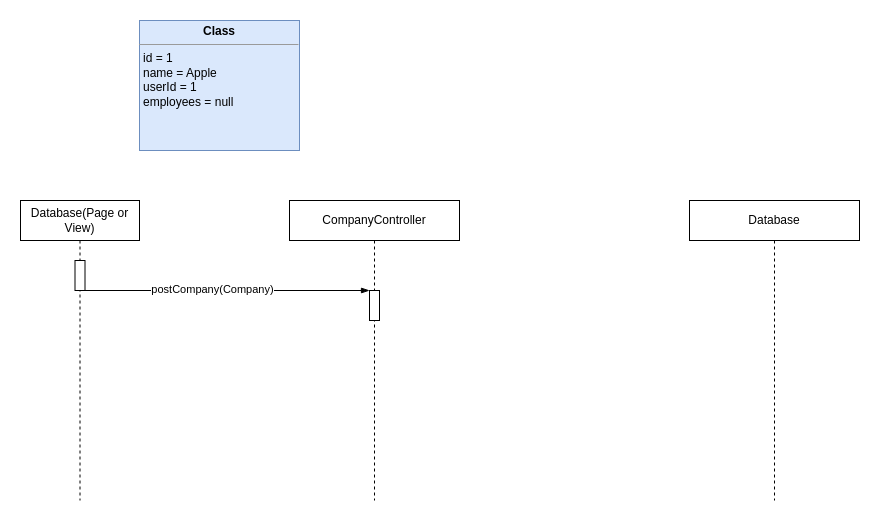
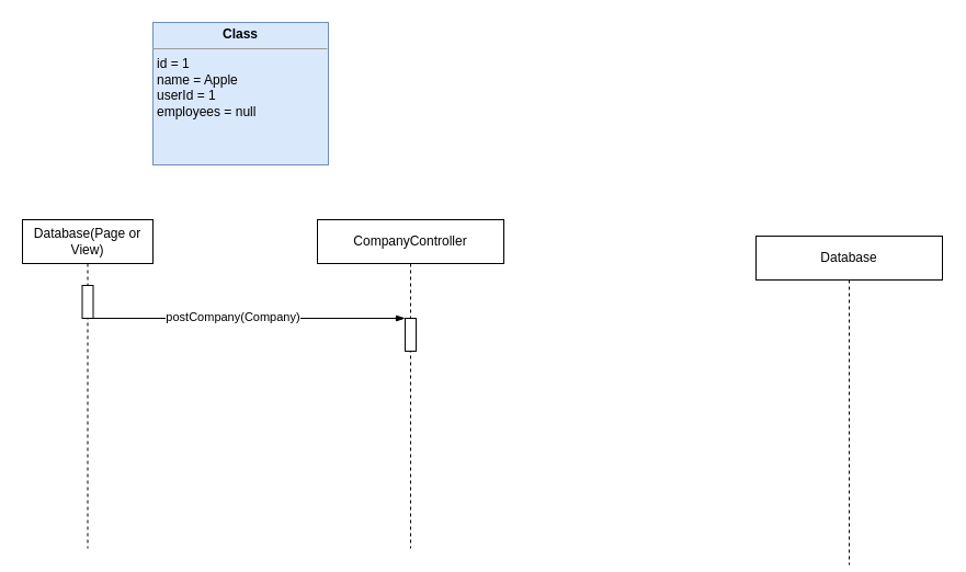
  <mxCell id="0" />
  <mxCell id="1" parent="0" />
  <mxCell id="2" value="Database(Page or View)" style="shape=umlLifeline;perimeter=lifelinePerimeter;whiteSpace=wrap;html=1;container=1;collapsible=0;recursiveResize=0;outlineConnect=0;" vertex="1" parent="1"><mxGeometry x="20" y="200" width="119" height="300" as="geometry" /></mxCell>
  <mxCell id="3" value="" style="html=1;points=[];perimeter=orthogonalPerimeter;" vertex="1" parent="2"><mxGeometry x="54.5" y="60" width="10" height="30" as="geometry" /></mxCell>
  <mxCell id="4" value="CompanyController" style="shape=umlLifeline;perimeter=lifelinePerimeter;whiteSpace=wrap;html=1;container=1;collapsible=0;recursiveResize=0;outlineConnect=0;" vertex="1" parent="1"><mxGeometry x="289" y="200" width="170" height="300" as="geometry" /></mxCell>
  <mxCell id="5" value="" style="html=1;points=[];perimeter=orthogonalPerimeter;" vertex="1" parent="4"><mxGeometry x="80" y="90" width="10" height="30" as="geometry" /></mxCell>
- <mxCell id="6" value="Database" style="shape=umlLifeline;perimeter=lifelinePerimeter;whiteSpace=wrap;html=1;container=1;collapsible=0;recursiveResize=0;outlineConnect=0;" vertex="1" parent="1"><mxGeometry x="689" y="200" width="170" height="300" as="geometry" /></mxCell>
+ <mxCell id="6" value="Database" style="shape=umlLifeline;perimeter=lifelinePerimeter;whiteSpace=wrap;html=1;container=1;collapsible=0;recursiveResize=0;outlineConnect=0;" vertex="1" parent="1"><mxGeometry x="689" y="215" width="170" height="300" as="geometry" /></mxCell>
  <mxCell id="7" style="rounded=0;orthogonalLoop=1;jettySize=auto;html=1;endArrow=blockThin;endFill=1;" edge="1" parent="1" source="3" target="5"><mxGeometry relative="1" as="geometry"><mxPoint x="80" y="275" as="sourcePoint" /></mxGeometry></mxCell>
  <mxCell id="8" value="postCompany(Company)" style="edgeLabel;html=1;align=center;verticalAlign=middle;resizable=0;points=[];" vertex="1" connectable="0" parent="7"><mxGeometry x="-0.108" y="2" relative="1" as="geometry"><mxPoint as="offset" /></mxGeometry></mxCell>
  <mxCell id="9" value="&lt;p style=&quot;margin: 0px ; margin-top: 4px ; text-align: center&quot;&gt;&lt;b&gt;Class&lt;/b&gt;&lt;/p&gt;&lt;hr size=&quot;1&quot;&gt;&lt;p style=&quot;margin: 0px ; margin-left: 4px&quot;&gt;id = 1&lt;/p&gt;&lt;p style=&quot;margin: 0px ; margin-left: 4px&quot;&gt;name = Apple&lt;/p&gt;&lt;p style=&quot;margin: 0px ; margin-left: 4px&quot;&gt;userId = 1&lt;/p&gt;&lt;p style=&quot;margin: 0px ; margin-left: 4px&quot;&gt;employees = null&lt;/p&gt;" style="verticalAlign=top;align=left;overflow=fill;fontSize=12;fontFamily=Helvetica;html=1;fillColor=#dae8fc;strokeColor=#6c8ebf;" vertex="1" parent="1"><mxGeometry x="139" y="20" width="160" height="130" as="geometry" /></mxCell>
